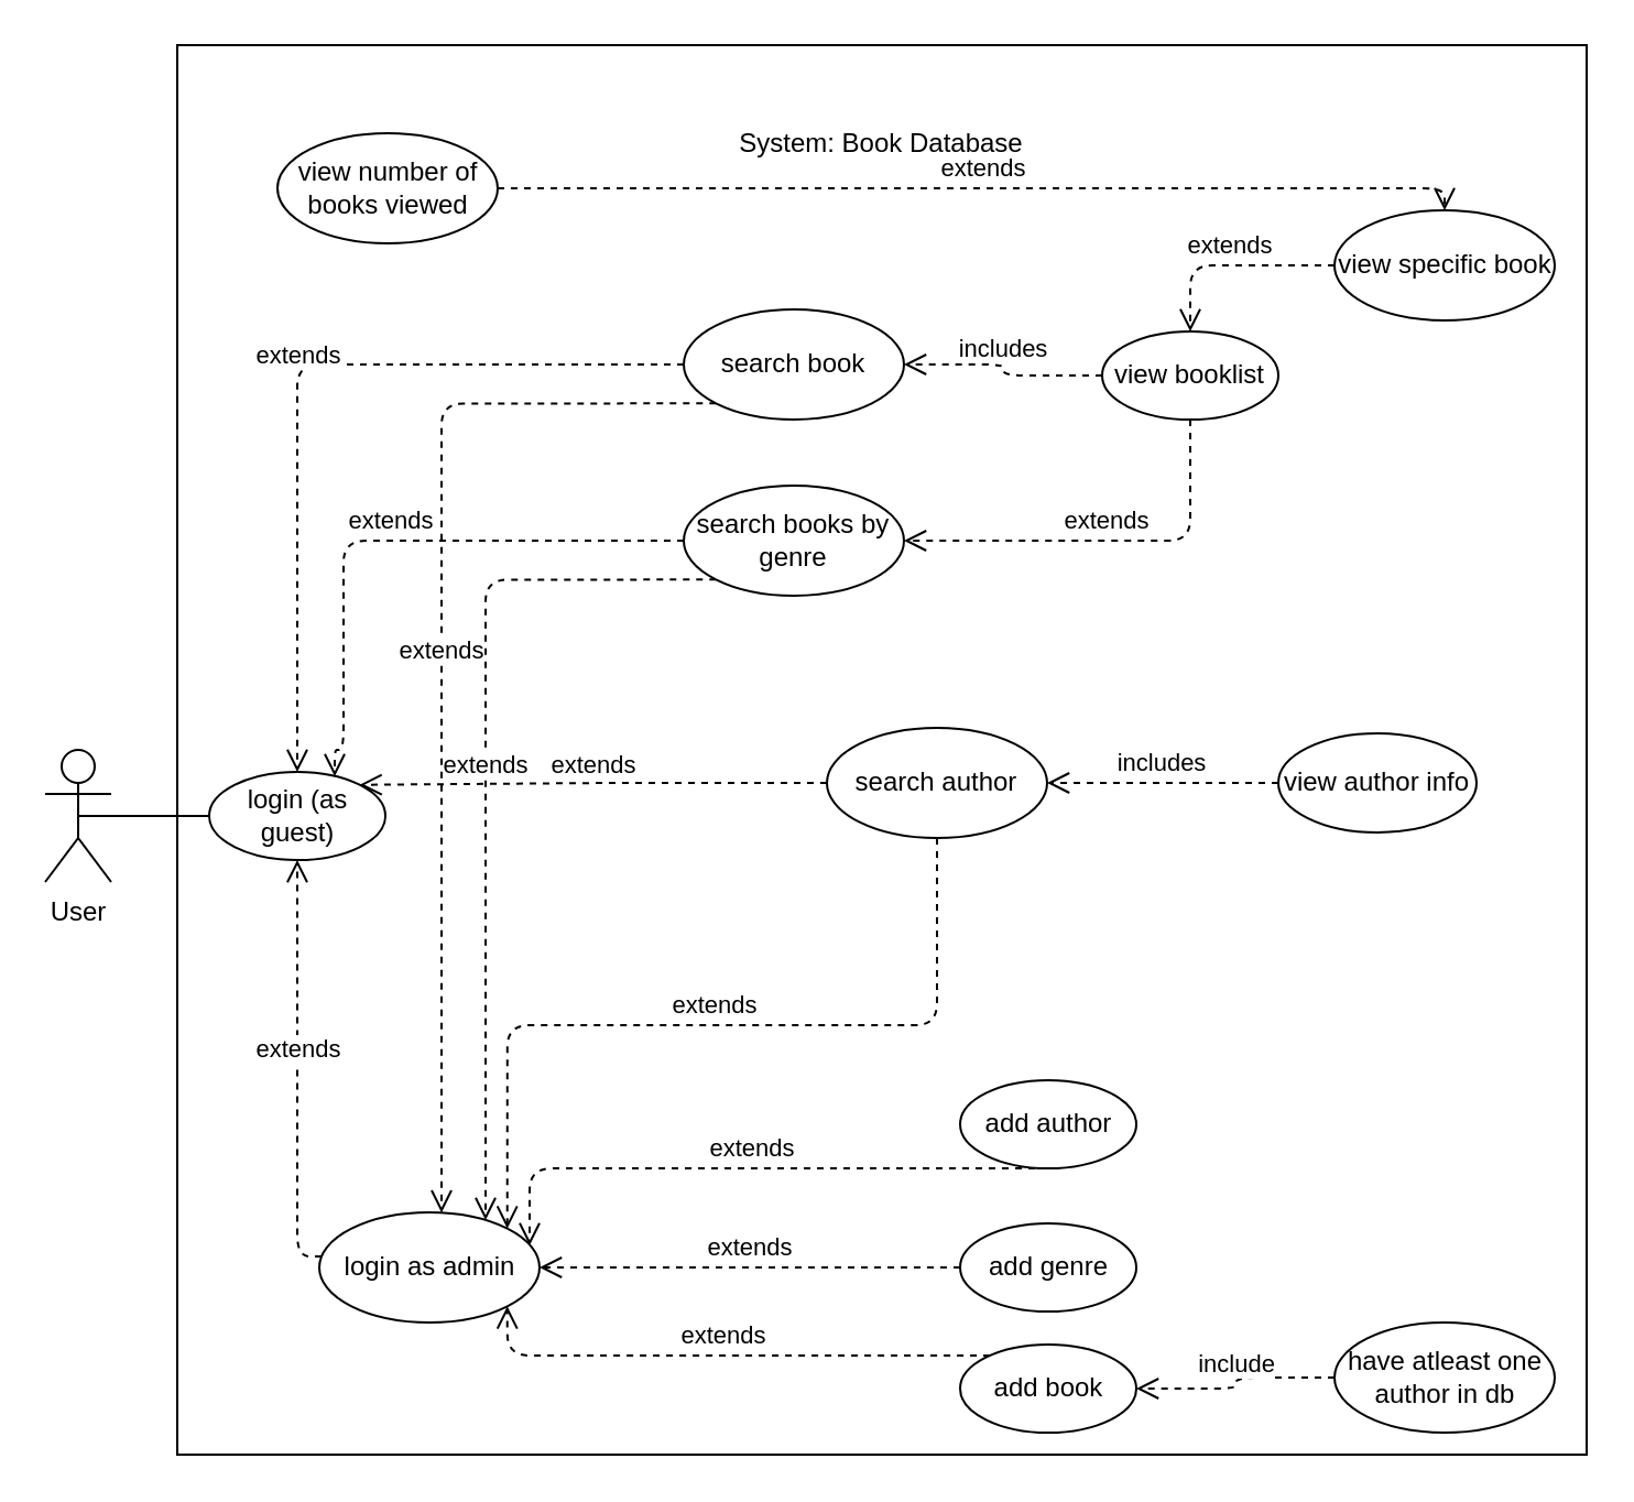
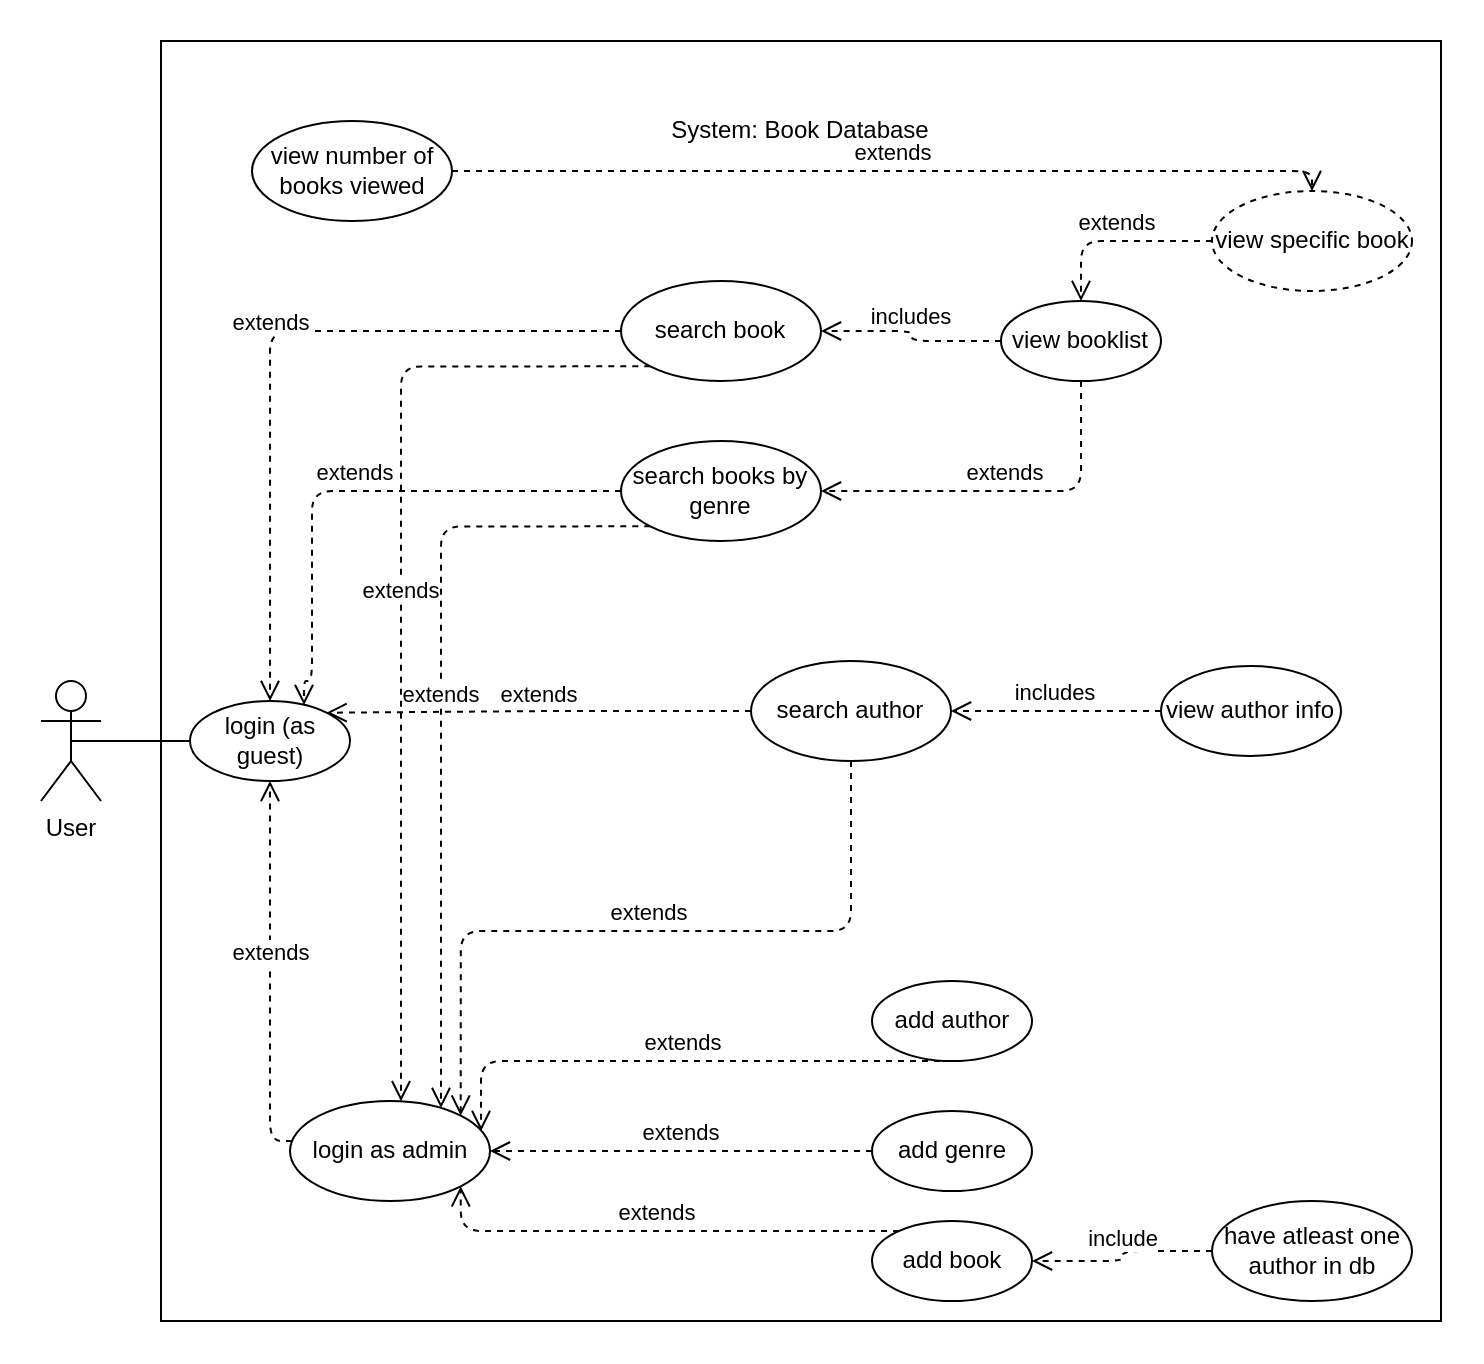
  <mxCell id="0" />
  <mxCell id="1" parent="0" />
  <mxCell id="2" value="" style="rounded=0;whiteSpace=wrap;html=1;shadow=0;movable=0;resizable=0;rotatable=0;deletable=0;editable=0;connectable=0;" vertex="1" parent="1"><mxGeometry x="80" y="20" width="640" height="640" as="geometry" /></mxCell>
  <mxCell id="3" value="System: Book Database" style="text;html=1;strokeColor=none;fillColor=none;align=center;verticalAlign=middle;whiteSpace=wrap;rounded=0;movable=0;resizable=0;rotatable=0;deletable=0;editable=0;connectable=0;" vertex="1" parent="1"><mxGeometry x="325" y="55" width="150" height="20" as="geometry" /></mxCell>
  <mxCell id="4" value="User" style="shape=umlActor;verticalLabelPosition=bottom;verticalAlign=top;html=1;outlineConnect=0;" vertex="1" parent="1"><mxGeometry x="20" y="340" width="30" height="60" as="geometry" /></mxCell>
  <mxCell id="5" style="endArrow=none;html=1;fontFamily=Helvetica;fontSize=11;fontColor=#000000;align=center;strokeColor=#000000;edgeStyle=orthogonalEdgeStyle;entryX=0.5;entryY=0.5;entryDx=0;entryDy=0;entryPerimeter=0;" edge="1" parent="1" source="6" target="4"><mxGeometry relative="1" as="geometry"><Array as="points"><mxPoint x="40" y="370" /><mxPoint x="40" y="370" /></Array></mxGeometry></mxCell>
  <mxCell id="6" value="login (as guest)" style="ellipse;whiteSpace=wrap;html=1;" vertex="1" parent="1"><mxGeometry x="94.5" y="350" width="80" height="40" as="geometry" /></mxCell>
  <mxCell id="7" value="extends" style="html=1;verticalAlign=bottom;endArrow=open;dashed=1;endSize=8;fontFamily=Helvetica;fontSize=11;fontColor=#000000;align=center;strokeColor=#000000;edgeStyle=orthogonalEdgeStyle;" edge="1" parent="1" source="8" target="6"><mxGeometry relative="1" as="geometry"><Array as="points"><mxPoint x="134.5" y="570" /></Array></mxGeometry></mxCell>
  <mxCell id="8" value="login as admin" style="ellipse;whiteSpace=wrap;html=1;" vertex="1" parent="1"><mxGeometry x="144.5" y="550" width="100" height="50" as="geometry" /></mxCell>
  <mxCell id="9" value="extends" style="html=1;verticalAlign=bottom;endArrow=open;dashed=1;endSize=8;fontFamily=Helvetica;fontSize=11;fontColor=#000000;align=center;strokeColor=#000000;edgeStyle=orthogonalEdgeStyle;entryX=0.5;entryY=0;entryDx=0;entryDy=0;" edge="1" parent="1" source="11" target="6"><mxGeometry relative="1" as="geometry" /></mxCell>
  <mxCell id="10" value="extends" style="html=1;verticalAlign=bottom;endArrow=open;dashed=1;endSize=8;fontFamily=Helvetica;fontSize=11;fontColor=#000000;align=center;strokeColor=#000000;edgeStyle=orthogonalEdgeStyle;exitX=0;exitY=1;exitDx=0;exitDy=0;" edge="1" parent="1" source="11" target="8"><mxGeometry relative="1" as="geometry"><Array as="points"><mxPoint x="200" y="183" /></Array></mxGeometry></mxCell>
  <mxCell id="11" value="search book" style="ellipse;whiteSpace=wrap;html=1;" vertex="1" parent="1"><mxGeometry x="310" y="140" width="100" height="50" as="geometry" /></mxCell>
  <mxCell id="12" value="extends" style="html=1;verticalAlign=bottom;endArrow=open;dashed=1;endSize=8;fontFamily=Helvetica;fontSize=11;fontColor=#000000;align=center;strokeColor=#000000;edgeStyle=orthogonalEdgeStyle;" edge="1" parent="1" source="14"><mxGeometry relative="1" as="geometry"><mxPoint x="151.5" y="352" as="targetPoint" /><Array as="points"><mxPoint x="155.5" y="245" /><mxPoint x="155.5" y="340" /><mxPoint x="151.5" y="340" /></Array></mxGeometry></mxCell>
  <mxCell id="13" value="extends" style="html=1;verticalAlign=bottom;endArrow=open;dashed=1;endSize=8;fontFamily=Helvetica;fontSize=11;fontColor=#000000;align=center;strokeColor=#000000;edgeStyle=orthogonalEdgeStyle;exitX=0;exitY=1;exitDx=0;exitDy=0;" edge="1" parent="1" source="14" target="8"><mxGeometry relative="1" as="geometry"><Array as="points"><mxPoint x="220" y="263" /></Array></mxGeometry></mxCell>
  <mxCell id="14" value="search books by genre" style="ellipse;whiteSpace=wrap;html=1;" vertex="1" parent="1"><mxGeometry x="310" y="220" width="100" height="50" as="geometry" /></mxCell>
  <mxCell id="15" value="extends" style="html=1;verticalAlign=bottom;endArrow=open;dashed=1;endSize=8;fontFamily=Helvetica;fontSize=11;fontColor=#000000;align=center;strokeColor=#000000;edgeStyle=orthogonalEdgeStyle;entryX=1;entryY=0;entryDx=0;entryDy=0;" edge="1" parent="1" source="17" target="6"><mxGeometry relative="1" as="geometry" /></mxCell>
  <mxCell id="16" value="extends" style="html=1;verticalAlign=bottom;endArrow=open;dashed=1;endSize=8;fontFamily=Helvetica;fontSize=11;fontColor=#000000;align=center;strokeColor=#000000;edgeStyle=orthogonalEdgeStyle;exitX=0.5;exitY=1;exitDx=0;exitDy=0;entryX=1;entryY=0;entryDx=0;entryDy=0;" edge="1" parent="1" source="17" target="8"><mxGeometry relative="1" as="geometry"><mxPoint x="218" y="552" as="targetPoint" /><Array as="points"><mxPoint x="425" y="465" /><mxPoint x="230" y="465" /></Array></mxGeometry></mxCell>
  <mxCell id="17" value="search author" style="ellipse;whiteSpace=wrap;html=1;" vertex="1" parent="1"><mxGeometry x="375" y="330" width="100" height="50" as="geometry" /></mxCell>
  <mxCell id="18" value="extends" style="html=1;verticalAlign=bottom;endArrow=open;dashed=1;endSize=8;fontFamily=Helvetica;fontSize=11;fontColor=#000000;align=center;strokeColor=#000000;edgeStyle=orthogonalEdgeStyle;entryX=0.5;entryY=0;entryDx=0;entryDy=0;" edge="1" parent="1" source="20" target="24"><mxGeometry relative="1" as="geometry"><Array as="points"><mxPoint x="540" y="120" /></Array></mxGeometry></mxCell>
  <mxCell id="19" value="extends" style="html=1;verticalAlign=bottom;endArrow=open;dashed=1;endSize=8;fontFamily=Helvetica;fontSize=11;fontColor=#000000;align=center;strokeColor=#000000;edgeStyle=orthogonalEdgeStyle;entryX=1;entryY=0.5;entryDx=0;entryDy=0;exitX=0.5;exitY=1;exitDx=0;exitDy=0;" edge="1" parent="1" source="24" target="14"><mxGeometry relative="1" as="geometry"><Array as="points"><mxPoint x="540" y="245" /></Array></mxGeometry></mxCell>
- <mxCell id="20" value="view specific book" style="ellipse;whiteSpace=wrap;html=1;" vertex="1" parent="1"><mxGeometry x="605.5" y="95" width="100" height="50" as="geometry" /></mxCell>
+ <mxCell id="20" value="view specific book" style="ellipse;whiteSpace=wrap;html=1;dashed=1;" vertex="1" parent="1"><mxGeometry x="605.5" y="95" width="100" height="50" as="geometry" /></mxCell>
  <mxCell id="21" value="includes" style="html=1;verticalAlign=bottom;endArrow=open;dashed=1;endSize=8;fontFamily=Helvetica;fontSize=11;fontColor=#000000;align=center;strokeColor=#000000;edgeStyle=orthogonalEdgeStyle;" edge="1" parent="1" source="22" target="17"><mxGeometry relative="1" as="geometry" /></mxCell>
  <mxCell id="22" value="view author info" style="ellipse;whiteSpace=wrap;html=1;" vertex="1" parent="1"><mxGeometry x="580" y="332.5" width="90" height="45" as="geometry" /></mxCell>
  <mxCell id="23" value="includes" style="html=1;verticalAlign=bottom;endArrow=open;dashed=1;endSize=8;fontFamily=Helvetica;fontSize=11;fontColor=#000000;align=center;strokeColor=#000000;edgeStyle=orthogonalEdgeStyle;" edge="1" parent="1" source="24" target="11"><mxGeometry relative="1" as="geometry" /></mxCell>
  <mxCell id="24" value="view booklist" style="ellipse;whiteSpace=wrap;html=1;" vertex="1" parent="1"><mxGeometry x="500" y="150" width="80" height="40" as="geometry" /></mxCell>
  <mxCell id="25" value="extends" style="html=1;verticalAlign=bottom;endArrow=open;dashed=1;endSize=8;fontFamily=Helvetica;fontSize=11;fontColor=#000000;align=center;strokeColor=#000000;edgeStyle=orthogonalEdgeStyle;exitX=1;exitY=0.5;exitDx=0;exitDy=0;entryX=0.5;entryY=0;entryDx=0;entryDy=0;" edge="1" parent="1" source="26" target="20"><mxGeometry relative="1" as="geometry"><Array as="points"><mxPoint x="655.5" y="85" /></Array></mxGeometry></mxCell>
  <mxCell id="26" value="view number of books viewed" style="ellipse;whiteSpace=wrap;html=1;shadow=0;" vertex="1" parent="1"><mxGeometry x="125.5" y="60" width="100" height="50" as="geometry" /></mxCell>
  <mxCell id="27" value="extends" style="html=1;verticalAlign=bottom;endArrow=open;dashed=1;endSize=8;fontFamily=Helvetica;fontSize=11;fontColor=#000000;align=center;strokeColor=#000000;edgeStyle=orthogonalEdgeStyle;entryX=0.955;entryY=0.3;entryDx=0;entryDy=0;entryPerimeter=0;" edge="1" parent="1" source="28" target="8"><mxGeometry relative="1" as="geometry"><mxPoint x="250" y="575" as="targetPoint" /><Array as="points"><mxPoint x="240" y="530" /></Array></mxGeometry></mxCell>
  <mxCell id="28" value="add author" style="ellipse;whiteSpace=wrap;html=1;" vertex="1" parent="1"><mxGeometry x="435.5" y="490" width="80" height="40" as="geometry" /></mxCell>
  <mxCell id="29" value="extends" style="html=1;verticalAlign=bottom;endArrow=open;dashed=1;endSize=8;fontFamily=Helvetica;fontSize=11;fontColor=#000000;align=center;strokeColor=#000000;edgeStyle=orthogonalEdgeStyle;" edge="1" parent="1" source="30" target="8"><mxGeometry relative="1" as="geometry" /></mxCell>
  <mxCell id="30" value="add genre" style="ellipse;whiteSpace=wrap;html=1;" vertex="1" parent="1"><mxGeometry x="435.5" y="555" width="80" height="40" as="geometry" /></mxCell>
  <mxCell id="31" value="extends" style="html=1;verticalAlign=bottom;endArrow=open;dashed=1;endSize=8;fontFamily=Helvetica;fontSize=11;fontColor=#000000;align=center;strokeColor=#000000;edgeStyle=orthogonalEdgeStyle;entryX=1;entryY=1;entryDx=0;entryDy=0;" edge="1" parent="1" source="32" target="8"><mxGeometry relative="1" as="geometry"><Array as="points"><mxPoint x="230" y="615" /></Array></mxGeometry></mxCell>
  <mxCell id="32" value="add book" style="ellipse;whiteSpace=wrap;html=1;" vertex="1" parent="1"><mxGeometry x="435.5" y="610" width="80" height="40" as="geometry" /></mxCell>
  <mxCell id="33" value="include" style="html=1;verticalAlign=bottom;endArrow=open;dashed=1;endSize=8;fontFamily=Helvetica;fontSize=11;fontColor=#000000;align=center;strokeColor=#000000;edgeStyle=orthogonalEdgeStyle;" edge="1" parent="1" source="34" target="32"><mxGeometry relative="1" as="geometry" /></mxCell>
  <mxCell id="34" value="have atleast one author in db" style="ellipse;whiteSpace=wrap;html=1;" vertex="1" parent="1"><mxGeometry x="605.5" y="600" width="100" height="50" as="geometry" /></mxCell>
